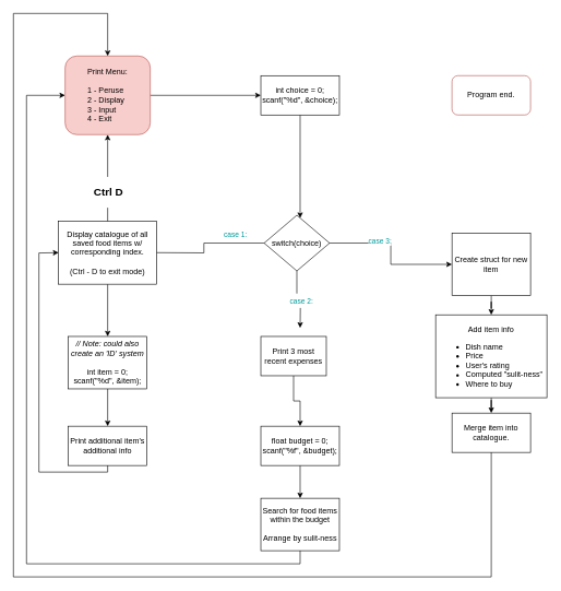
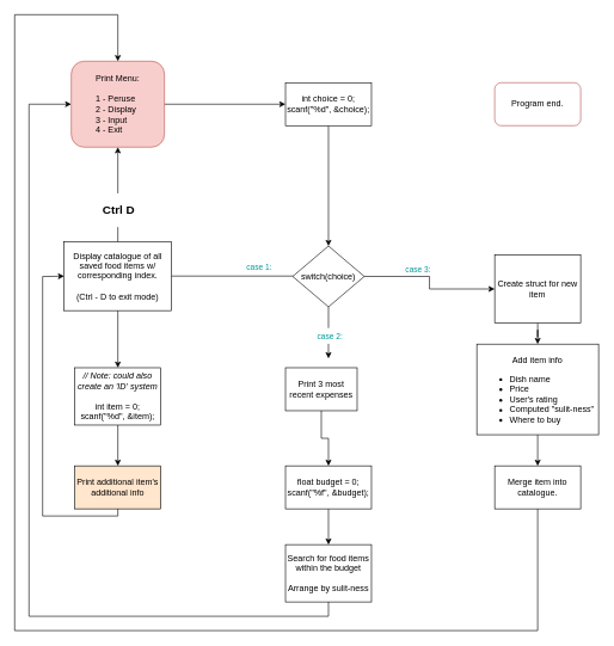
  <mxCell id="0" />
  <mxCell id="1" parent="0" />
  <mxCell id="2" value="" style="edgeStyle=orthogonalEdgeStyle;rounded=0;orthogonalLoop=1;jettySize=auto;html=1;exitX=1;exitY=0.5;exitDx=0;exitDy=0;" edge="1" parent="1" source="5" target="4"><mxGeometry relative="1" as="geometry"><mxPoint x="188" y="145" as="sourcePoint" /></mxGeometry></mxCell>
  <mxCell id="3" value="" style="edgeStyle=orthogonalEdgeStyle;rounded=0;orthogonalLoop=1;jettySize=auto;html=1;" edge="1" parent="1" source="4" target="12"><mxGeometry relative="1" as="geometry"><Array as="points"><mxPoint x="458" y="145" /></Array></mxGeometry></mxCell>
  <mxCell id="4" value="int choice = 0;&lt;div&gt;scanf(&quot;%d&quot;, &amp;amp;choice);&lt;/div&gt;" style="rounded=0;whiteSpace=wrap;html=1;" vertex="1" parent="1"><mxGeometry x="398" y="115" width="120" height="60" as="geometry" /></mxCell>
  <mxCell id="5" value="Print Menu:&lt;div style=&quot;text-align: justify;&quot;&gt;&lt;br&gt;&lt;/div&gt;&lt;div style=&quot;text-align: justify;&quot;&gt;1 - Peruse&lt;/div&gt;&lt;div style=&quot;text-align: justify;&quot;&gt;2 - Display&lt;/div&gt;&lt;div style=&quot;text-align: justify;&quot;&gt;3 - Input&amp;nbsp; &amp;nbsp;&amp;nbsp;&lt;/div&gt;&lt;div style=&quot;text-align: justify;&quot;&gt;4 - Exit&amp;nbsp; &amp;nbsp; &amp;nbsp;&amp;nbsp;&lt;/div&gt;" style="rounded=1;whiteSpace=wrap;html=1;fillColor=#f8cecc;strokeColor=#b85450;" vertex="1" parent="1"><mxGeometry x="99" y="85" width="130" height="120" as="geometry" /></mxCell>
  <mxCell id="6" value="" style="edgeStyle=orthogonalEdgeStyle;rounded=0;orthogonalLoop=1;jettySize=auto;html=1;" edge="1" parent="1" source="12" target="18"><mxGeometry relative="1" as="geometry" /></mxCell>
  <mxCell id="7" value="case 3:" style="edgeLabel;html=1;align=center;verticalAlign=middle;resizable=0;points=[];fontColor=#009999;" vertex="1" connectable="0" parent="6"><mxGeometry x="-0.041" y="-2" relative="1" as="geometry"><mxPoint x="-15" y="-15" as="offset" /></mxGeometry></mxCell>
  <mxCell id="8" value="" style="edgeStyle=orthogonalEdgeStyle;rounded=0;orthogonalLoop=1;jettySize=auto;html=1;" edge="1" parent="1" source="12"><mxGeometry relative="1" as="geometry"><mxPoint x="218" y="385" as="targetPoint" /></mxGeometry></mxCell>
  <mxCell id="9" value="case 1:" style="edgeLabel;html=1;align=center;verticalAlign=middle;resizable=0;points=[];fontColor=#009999;" vertex="1" connectable="0" parent="8"><mxGeometry x="-0.043" y="4" relative="1" as="geometry"><mxPoint x="43" y="-17" as="offset" /></mxGeometry></mxCell>
  <mxCell id="10" value="" style="edgeStyle=orthogonalEdgeStyle;rounded=0;orthogonalLoop=1;jettySize=auto;html=1;" edge="1" parent="1" source="12"><mxGeometry relative="1" as="geometry"><mxPoint x="458" y="500" as="targetPoint" /></mxGeometry></mxCell>
  <mxCell id="11" value="&lt;p style=&quot;line-height: 0%;&quot;&gt;&lt;font color=&quot;#009999&quot;&gt;case 2:&lt;/font&gt;&lt;/p&gt;" style="edgeLabel;html=1;align=center;verticalAlign=middle;resizable=0;points=[];" vertex="1" connectable="0" parent="10"><mxGeometry x="0.09" y="1" relative="1" as="geometry"><mxPoint as="offset" /></mxGeometry></mxCell>
- <mxCell id="12" value="switch(choice)" style="rhombus;whiteSpace=wrap;html=1;rounded=0;" vertex="1" parent="1"><mxGeometry x="403" y="328" width="100" height="85" as="geometry" /></mxCell>
+ <mxCell id="12" value="switch(choice)" style="rhombus;whiteSpace=wrap;html=1;rounded=0;" vertex="1" parent="1"><mxGeometry x="408" y="343" width="100" height="85" as="geometry" /></mxCell>
  <mxCell id="13" value="Program end." style="rounded=1;whiteSpace=wrap;html=1;fillColor=#ffffff;strokeColor=#b85450;" vertex="1" parent="1"><mxGeometry x="690" y="115" width="120" height="60" as="geometry" /></mxCell>
  <mxCell id="14" value="" style="edgeStyle=orthogonalEdgeStyle;rounded=0;orthogonalLoop=1;jettySize=auto;html=1;exitX=0.5;exitY=1;exitDx=0;exitDy=0;" edge="1" parent="1" source="19" target="16"><mxGeometry relative="1" as="geometry"><mxPoint x="164" y="450" as="sourcePoint" /></mxGeometry></mxCell>
  <mxCell id="15" value="" style="edgeStyle=orthogonalEdgeStyle;rounded=0;orthogonalLoop=1;jettySize=auto;html=1;" edge="1" parent="1" source="16" target="23"><mxGeometry relative="1" as="geometry" /></mxCell>
  <mxCell id="16" value="&lt;div&gt;&lt;i&gt;// Note: could also create an 'ID' system&lt;/i&gt;&lt;/div&gt;&lt;div&gt;&lt;br&gt;&lt;/div&gt;int item = 0;&lt;div&gt;scanf(&quot;%d&quot;, &amp;amp;item);&lt;/div&gt;" style="rounded=0;whiteSpace=wrap;html=1;" vertex="1" parent="1"><mxGeometry x="104" y="513" width="120" height="80" as="geometry" /></mxCell>
  <mxCell id="17" value="" style="edgeStyle=orthogonalEdgeStyle;rounded=0;orthogonalLoop=1;jettySize=auto;html=1;" edge="1" parent="1" source="18" target="21"><mxGeometry relative="1" as="geometry" /></mxCell>
  <mxCell id="18" value="Create struct for new item" style="whiteSpace=wrap;html=1;rounded=0;" vertex="1" parent="1"><mxGeometry x="690" y="355.5" width="120" height="95" as="geometry" /></mxCell>
  <mxCell id="19" value="Display catalogue of all saved food items w/ corresponding index.&lt;div&gt;&lt;br&gt;&lt;div&gt;(Ctrl - D to exit mode)&lt;/div&gt;&lt;/div&gt;" style="whiteSpace=wrap;html=1;rounded=0;" vertex="1" parent="1"><mxGeometry x="89" y="337" width="150" height="96.25" as="geometry" /></mxCell>
  <mxCell id="20" value="" style="edgeStyle=orthogonalEdgeStyle;rounded=0;orthogonalLoop=1;jettySize=auto;html=1;" edge="1" parent="1" source="21" target="22"><mxGeometry relative="1" as="geometry" /></mxCell>
  <mxCell id="21" value="&lt;div&gt;&lt;br&gt;&lt;/div&gt;Add item info&lt;div&gt;&lt;ul&gt;&lt;li style=&quot;text-align: justify;&quot;&gt;Dish name&lt;/li&gt;&lt;li style=&quot;text-align: justify;&quot;&gt;Price&lt;/li&gt;&lt;li style=&quot;text-align: justify;&quot;&gt;User's rating&lt;/li&gt;&lt;li style=&quot;text-align: justify;&quot;&gt;Computed &quot;sulit-ness&quot;&lt;/li&gt;&lt;li style=&quot;text-align: justify;&quot;&gt;Where to buy&lt;/li&gt;&lt;/ul&gt;&lt;/div&gt;" style="whiteSpace=wrap;html=1;rounded=0;" vertex="1" parent="1"><mxGeometry x="665" y="480" width="170" height="126.5" as="geometry" /></mxCell>
- <mxCell id="22" value="Merge item into catalogue." style="whiteSpace=wrap;html=1;rounded=0;" vertex="1" parent="1"><mxGeometry x="690" y="630" width="120" height="60" as="geometry" /></mxCell>
- <mxCell id="23" value="Print additional item's additional info" style="whiteSpace=wrap;html=1;rounded=0;" vertex="1" parent="1"><mxGeometry x="104" y="650" width="120" height="60" as="geometry" /></mxCell>
+ <mxCell id="22" value="Merge item into catalogue." style="whiteSpace=wrap;html=1;rounded=0;" vertex="1" parent="1"><mxGeometry x="690" y="650" width="120" height="60" as="geometry" /></mxCell>
+ <mxCell id="23" value="Print additional item's additional info" style="whiteSpace=wrap;html=1;rounded=0;fillColor=#ffe6cc;" vertex="1" parent="1"><mxGeometry x="104" y="650" width="120" height="60" as="geometry" /></mxCell>
  <mxCell id="24" value="" style="endArrow=classic;html=1;rounded=0;exitX=0.5;exitY=1;exitDx=0;exitDy=0;entryX=0;entryY=0.5;entryDx=0;entryDy=0;" edge="1" parent="1" source="23" target="19"><mxGeometry width="50" height="50" relative="1" as="geometry"><mxPoint x="379" y="619.62" as="sourcePoint" /><mxPoint x="429" y="569.62" as="targetPoint" /><Array as="points"><mxPoint x="164" y="720" /><mxPoint x="59" y="720" /><mxPoint x="59" y="385.62" /></Array></mxGeometry></mxCell>
  <mxCell id="25" value="" style="endArrow=classic;html=1;rounded=0;exitX=0.5;exitY=0;exitDx=0;exitDy=0;entryX=0.5;entryY=1;entryDx=0;entryDy=0;" edge="1" parent="1" source="19" target="5"><mxGeometry width="50" height="50" relative="1" as="geometry"><mxPoint x="359" y="470" as="sourcePoint" /><mxPoint x="409" y="420" as="targetPoint" /><Array as="points"><mxPoint x="164" y="270" /></Array></mxGeometry></mxCell>
  <mxCell id="26" value="&lt;h2&gt;Ctrl D&lt;/h2&gt;" style="edgeLabel;html=1;align=center;verticalAlign=middle;resizable=0;points=[];" vertex="1" connectable="0" parent="25"><mxGeometry x="-0.205" relative="1" as="geometry"><mxPoint y="7" as="offset" /></mxGeometry></mxCell>
  <mxCell id="27" value="" style="edgeStyle=orthogonalEdgeStyle;rounded=0;orthogonalLoop=1;jettySize=auto;html=1;" edge="1" parent="1" source="28" target="30"><mxGeometry relative="1" as="geometry" /></mxCell>
  <mxCell id="28" value="Print 3 most recent expenses" style="whiteSpace=wrap;html=1;rounded=0;" vertex="1" parent="1"><mxGeometry x="398" y="513" width="100" height="60" as="geometry" /></mxCell>
  <mxCell id="29" value="" style="edgeStyle=orthogonalEdgeStyle;rounded=0;orthogonalLoop=1;jettySize=auto;html=1;" edge="1" parent="1" source="30" target="31"><mxGeometry relative="1" as="geometry" /></mxCell>
  <mxCell id="30" value="float budget = 0;&lt;div&gt;scanf(&quot;%f&quot;, &amp;amp;budget);&lt;/div&gt;" style="whiteSpace=wrap;html=1;rounded=0;" vertex="1" parent="1"><mxGeometry x="398" y="650" width="120" height="60" as="geometry" /></mxCell>
  <mxCell id="31" value="Search for food items within the budget&lt;div&gt;&lt;br&gt;&lt;/div&gt;&lt;div&gt;Arrange by sulit-ness&lt;/div&gt;" style="whiteSpace=wrap;html=1;rounded=0;" vertex="1" parent="1"><mxGeometry x="398" y="760" width="120" height="80" as="geometry" /></mxCell>
  <mxCell id="32" value="" style="endArrow=classic;html=1;rounded=0;exitX=0.5;exitY=1;exitDx=0;exitDy=0;entryX=0;entryY=0.5;entryDx=0;entryDy=0;" edge="1" parent="1" source="31" target="5"><mxGeometry width="50" height="50" relative="1" as="geometry"><mxPoint x="268" y="610" as="sourcePoint" /><mxPoint x="318" y="560" as="targetPoint" /><Array as="points"><mxPoint x="458" y="860" /><mxPoint x="40" y="860" /><mxPoint x="40" y="145" /></Array></mxGeometry></mxCell>
  <mxCell id="33" value="" style="endArrow=classic;html=1;rounded=0;exitX=0.5;exitY=1;exitDx=0;exitDy=0;entryX=0.5;entryY=0;entryDx=0;entryDy=0;" edge="1" parent="1" source="22" target="5"><mxGeometry width="50" height="50" relative="1" as="geometry"><mxPoint x="438" y="680" as="sourcePoint" /><mxPoint x="488" y="630" as="targetPoint" /><Array as="points"><mxPoint x="750" y="880" /><mxPoint x="20" y="880" /><mxPoint x="20" y="20" /><mxPoint x="164" y="20" /></Array></mxGeometry></mxCell>
